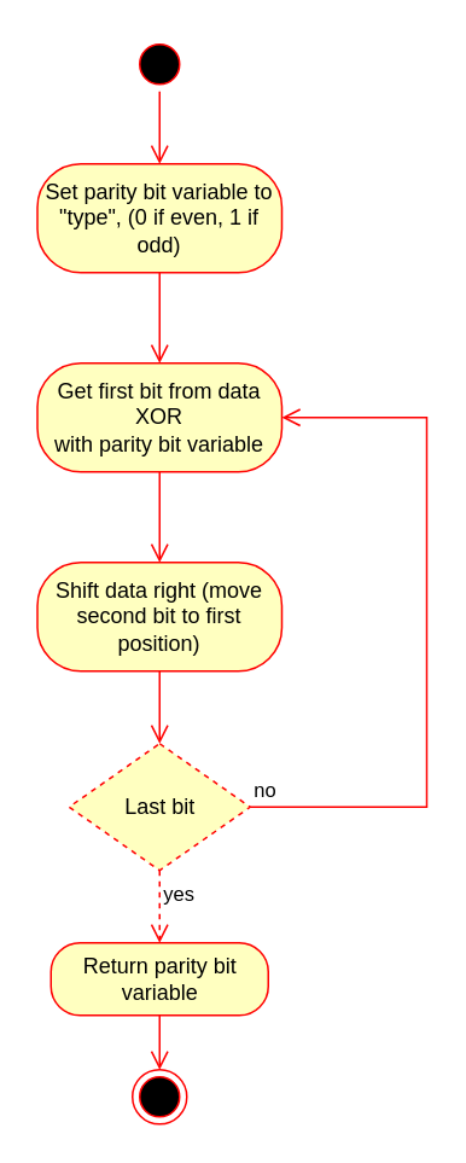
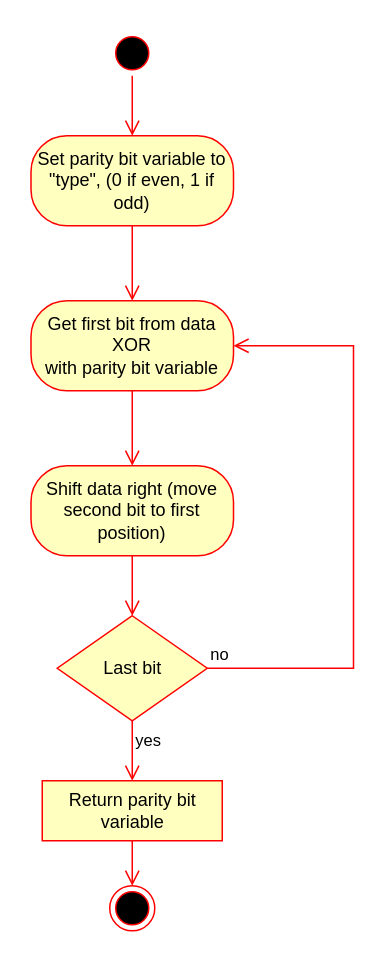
  <mxCell id="0" />
  <mxCell id="1" parent="0" />
  <mxCell id="2" value="" style="ellipse;html=1;shape=startState;fillColor=#000000;strokeColor=#ff0000;" vertex="1" parent="1"><mxGeometry x="72.5" y="20" width="30" height="30" as="geometry" /></mxCell>
  <mxCell id="3" value="" style="edgeStyle=orthogonalEdgeStyle;html=1;verticalAlign=bottom;endArrow=open;endSize=8;strokeColor=#ff0000;rounded=0;entryX=0.5;entryY=0;entryDx=0;entryDy=0;" edge="1" source="2" parent="1" target="4"><mxGeometry relative="1" as="geometry"><mxPoint x="80" y="110" as="targetPoint" /></mxGeometry></mxCell>
  <mxCell id="4" value="Set parity bit variable to &quot;type&quot;, (0 if even, 1 if odd)" style="rounded=1;whiteSpace=wrap;html=1;arcSize=40;fontColor=#000000;fillColor=#ffffc0;strokeColor=#ff0000;" vertex="1" parent="1"><mxGeometry x="20" y="90" width="135" height="60" as="geometry" /></mxCell>
  <mxCell id="5" value="" style="edgeStyle=orthogonalEdgeStyle;html=1;verticalAlign=bottom;endArrow=open;endSize=8;strokeColor=#ff0000;rounded=0;entryX=0.5;entryY=0;entryDx=0;entryDy=0;" edge="1" source="4" parent="1" target="6"><mxGeometry relative="1" as="geometry"><mxPoint x="86.25" y="180" as="targetPoint" /><Array as="points" /></mxGeometry></mxCell>
  <mxCell id="6" value="Get first bit from data&lt;br&gt;XOR&lt;br&gt;with parity bit variable" style="rounded=1;whiteSpace=wrap;html=1;arcSize=40;fontColor=#000000;fillColor=#ffffc0;strokeColor=#ff0000;" vertex="1" parent="1"><mxGeometry x="20" y="200" width="135" height="60" as="geometry" /></mxCell>
  <mxCell id="7" value="Shift data right (move second bit to first position)" style="rounded=1;whiteSpace=wrap;html=1;arcSize=40;fontColor=#000000;fillColor=#ffffc0;strokeColor=#ff0000;" vertex="1" parent="1"><mxGeometry x="20" y="310" width="135" height="60" as="geometry" /></mxCell>
  <mxCell id="8" value="" style="edgeStyle=orthogonalEdgeStyle;html=1;verticalAlign=bottom;endArrow=open;endSize=8;strokeColor=#ff0000;rounded=0;entryX=0.5;entryY=0;entryDx=0;entryDy=0;exitX=0.5;exitY=1;exitDx=0;exitDy=0;" edge="1" parent="1" source="6" target="7"><mxGeometry relative="1" as="geometry"><mxPoint x="97.5" y="200" as="targetPoint" /><mxPoint x="97.5" y="160" as="sourcePoint" /><Array as="points" /></mxGeometry></mxCell>
- <mxCell id="9" value="Last bit" style="rhombus;whiteSpace=wrap;html=1;fillColor=#ffffc0;strokeColor=#ff0000;dashed=1;" vertex="1" parent="1"><mxGeometry x="37.5" y="410" width="100" height="70" as="geometry" /></mxCell>
+ <mxCell id="9" value="Last bit" style="rhombus;whiteSpace=wrap;html=1;fillColor=#ffffc0;strokeColor=#ff0000;" vertex="1" parent="1"><mxGeometry x="37.5" y="410" width="100" height="70" as="geometry" /></mxCell>
  <mxCell id="10" value="no" style="edgeStyle=orthogonalEdgeStyle;html=1;align=left;verticalAlign=bottom;endArrow=open;endSize=8;strokeColor=#ff0000;rounded=0;entryX=1;entryY=0.5;entryDx=0;entryDy=0;exitX=1;exitY=0.5;exitDx=0;exitDy=0;" edge="1" source="9" parent="1" target="6"><mxGeometry x="-1" relative="1" as="geometry"><mxPoint x="235" y="425" as="targetPoint" /><mxPoint x="235" y="450" as="sourcePoint" /><Array as="points"><mxPoint x="235" y="445" /><mxPoint x="235" y="230" /></Array></mxGeometry></mxCell>
- <mxCell id="11" value="yes" style="edgeStyle=orthogonalEdgeStyle;html=1;align=left;verticalAlign=top;endArrow=open;endSize=8;strokeColor=#ff0000;rounded=0;entryX=0.5;entryY=0;entryDx=0;entryDy=0;dashed=1;" edge="1" source="9" parent="1" target="13"><mxGeometry x="-1" relative="1" as="geometry"><mxPoint x="95" y="530" as="targetPoint" /></mxGeometry></mxCell>
+ <mxCell id="11" value="yes" style="edgeStyle=orthogonalEdgeStyle;html=1;align=left;verticalAlign=top;endArrow=open;endSize=8;strokeColor=#ff0000;rounded=0;entryX=0.5;entryY=0;entryDx=0;entryDy=0;" edge="1" source="9" parent="1" target="13"><mxGeometry x="-1" relative="1" as="geometry"><mxPoint x="95" y="530" as="targetPoint" /></mxGeometry></mxCell>
  <mxCell id="12" value="" style="edgeStyle=orthogonalEdgeStyle;html=1;verticalAlign=bottom;endArrow=open;endSize=8;strokeColor=#ff0000;rounded=0;entryX=0.5;entryY=0;entryDx=0;entryDy=0;exitX=0.5;exitY=1;exitDx=0;exitDy=0;" edge="1" parent="1" source="7" target="9"><mxGeometry relative="1" as="geometry"><mxPoint x="97.5" y="320" as="targetPoint" /><mxPoint x="97.5" y="270" as="sourcePoint" /><Array as="points" /></mxGeometry></mxCell>
- <mxCell id="13" value="Return parity bit variable" style="rounded=1;whiteSpace=wrap;html=1;arcSize=40;fontColor=#000000;fillColor=#ffffc0;strokeColor=#ff0000;" vertex="1" parent="1"><mxGeometry x="27.5" y="520" width="120" height="40" as="geometry" /></mxCell>
+ <mxCell id="13" value="Return parity bit variable" style="whiteSpace=wrap;html=1;arcSize=40;fontColor=#000000;fillColor=#ffffc0;strokeColor=#ff0000;rounded=0;" vertex="1" parent="1"><mxGeometry x="27.5" y="520" width="120" height="40" as="geometry" /></mxCell>
  <mxCell id="14" value="" style="ellipse;html=1;shape=endState;fillColor=#000000;strokeColor=#ff0000;" vertex="1" parent="1"><mxGeometry x="72.5" y="590" width="30" height="30" as="geometry" /></mxCell>
  <mxCell id="15" value="" style="edgeStyle=orthogonalEdgeStyle;html=1;verticalAlign=bottom;endArrow=open;endSize=8;strokeColor=#ff0000;rounded=0;entryX=0.5;entryY=0;entryDx=0;entryDy=0;exitX=0.5;exitY=1;exitDx=0;exitDy=0;" edge="1" parent="1" source="13" target="14"><mxGeometry relative="1" as="geometry"><mxPoint x="97.5" y="420" as="targetPoint" /><mxPoint x="97.5" y="380" as="sourcePoint" /><Array as="points" /></mxGeometry></mxCell>
